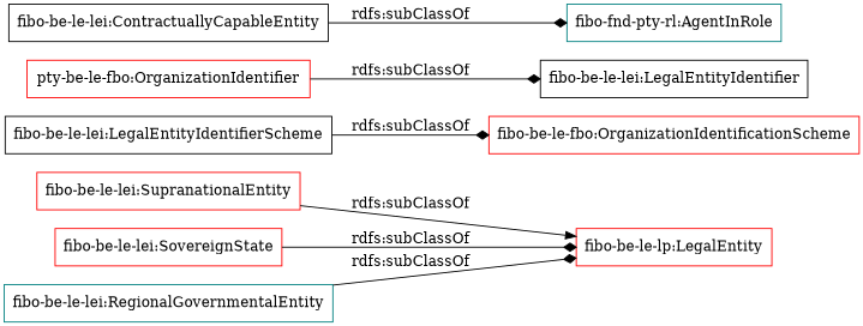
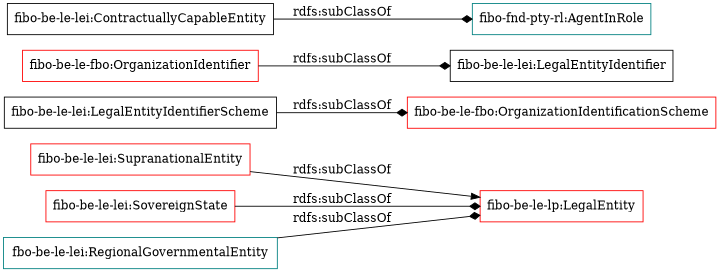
  digraph {
    rankdir=LR
    node [color=red shape=rectangle]
    edge [arrowhead=diamond]
    "fibo-be-le-lei:SupranationalEntity"
    "fibo-be-le-lp:LegalEntity"
    "fibo-be-le-lei:SovereignState"
-   "fibo-be-le-lei:RegionalGovernmentalEntity" [color=teal]
+   "fibo-be-le-lei:RegionalGovernmentalEntity" [color=teal label="fbo-be-le-lei:RegionalGovernmentalEntity"]
    "fibo-be-le-lei:LegalEntityIdentifierScheme" [color=black]
    "fibo-be-le-fbo:OrganizationIdentificationScheme"
    "fibo-be-le-lei:LegalEntityIdentifier" [color=black]
-   "fibo-be-le-fbo:OrganizationIdentifier" [label="pty-be-le-fbo:OrganizationIdentifier"]
+   "fibo-be-le-fbo:OrganizationIdentifier"
    "fibo-be-le-lei:ContractuallyCapableEntity" [color=black]
    "fibo-fnd-pty-rl:AgentInRole" [color=teal]
    "fibo-be-le-lei:SupranationalEntity" -> "fibo-be-le-lp:LegalEntity" [arrowhead=normal label="rdfs:subClassOf"]
    "fibo-be-le-lei:SovereignState" -> "fibo-be-le-lp:LegalEntity" [label="rdfs:subClassOf"]
    "fibo-be-le-lei:RegionalGovernmentalEntity" -> "fibo-be-le-lp:LegalEntity" [label="rdfs:subClassOf"]
    "fibo-be-le-lei:LegalEntityIdentifierScheme" -> "fibo-be-le-fbo:OrganizationIdentificationScheme" [label="rdfs:subClassOf"]
    "fibo-be-le-fbo:OrganizationIdentifier" -> "fibo-be-le-lei:LegalEntityIdentifier" [label="rdfs:subClassOf"]
    "fibo-be-le-lei:ContractuallyCapableEntity" -> "fibo-fnd-pty-rl:AgentInRole" [label="rdfs:subClassOf"]
  }
